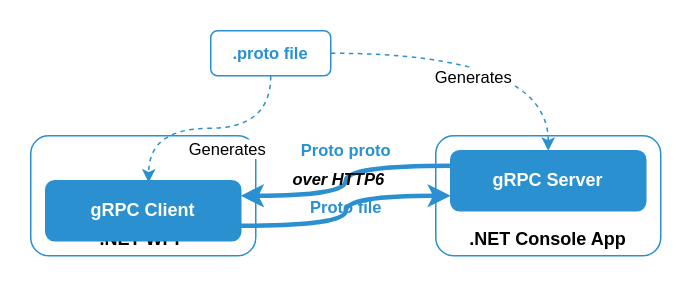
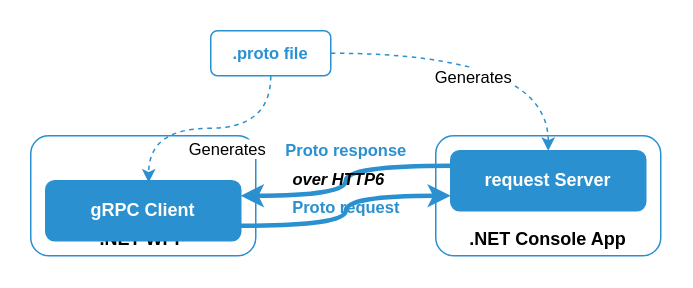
  <mxCell id="0" />
  <mxCell id="1" parent="0" />
  <mxCell id="2" value="&lt;b&gt;&lt;br&gt;&lt;br&gt;&lt;br&gt;&lt;br&gt;.NET WPF&lt;/b&gt;" style="rounded=1;whiteSpace=wrap;html=1;strokeColor=#2A90D0;" vertex="1" parent="1"><mxGeometry x="20" y="90" width="150" height="80" as="geometry" /></mxCell>
  <mxCell id="3" value="&lt;font color=&quot;#ffffff&quot;&gt;&lt;b&gt;gRPC Client&lt;/b&gt;&lt;/font&gt;" style="rounded=1;whiteSpace=wrap;html=1;strokeColor=#2A90D0;fillColor=#2A90D0;" vertex="1" parent="1"><mxGeometry x="30" y="120" width="130" height="40" as="geometry" /></mxCell>
  <mxCell id="4" value="&lt;b&gt;&lt;br&gt;&lt;br&gt;&lt;br&gt;&lt;br&gt;.NET Console App&lt;br&gt;&lt;/b&gt;" style="rounded=1;whiteSpace=wrap;html=1;strokeColor=#2A90D0;" vertex="1" parent="1"><mxGeometry x="290" y="90" width="150" height="80" as="geometry" /></mxCell>
  <mxCell id="5" style="edgeStyle=orthogonalEdgeStyle;shape=connector;curved=1;rounded=0;orthogonalLoop=1;jettySize=auto;html=1;exitX=0;exitY=0.25;exitDx=0;exitDy=0;entryX=1;entryY=0.25;entryDx=0;entryDy=0;labelBackgroundColor=default;fontFamily=Helvetica;fontSize=11;fontColor=#FFFFFF;endArrow=classic;strokeColor=#2A90D0;strokeWidth=3;" edge="1" parent="1" source="6" target="3"><mxGeometry relative="1" as="geometry" /></mxCell>
- <mxCell id="6" value="&lt;b style=&quot;color: rgb(255, 255, 255);&quot;&gt;gRPC Server&lt;/b&gt;" style="rounded=1;whiteSpace=wrap;html=1;strokeColor=#2A90D0;fillColor=#2A90D0;" vertex="1" parent="1"><mxGeometry x="300" y="100" width="130" height="40" as="geometry" /></mxCell>
+ <mxCell id="6" value="&lt;b style=&quot;color: rgb(255, 255, 255);&quot;&gt;request Server&lt;/b&gt;" style="rounded=1;whiteSpace=wrap;html=1;strokeColor=#2A90D0;fillColor=#2A90D0;" vertex="1" parent="1"><mxGeometry x="300" y="100" width="130" height="40" as="geometry" /></mxCell>
  <mxCell id="7" style="edgeStyle=orthogonalEdgeStyle;shape=connector;curved=1;rounded=0;orthogonalLoop=1;jettySize=auto;html=1;exitX=1;exitY=0.75;exitDx=0;exitDy=0;entryX=0;entryY=0.75;entryDx=0;entryDy=0;labelBackgroundColor=default;fontFamily=Helvetica;fontSize=11;fontColor=#FFFFFF;endArrow=classic;strokeColor=#2A90D0;strokeWidth=3;" edge="1" parent="1" source="3" target="6"><mxGeometry relative="1" as="geometry" /></mxCell>
- <mxCell id="8" value="&lt;b style=&quot;&quot;&gt;&lt;font color=&quot;#2a90d0&quot;&gt;Proto proto&lt;/font&gt;&lt;/b&gt;" style="text;html=1;align=center;verticalAlign=middle;resizable=0;points=[];autosize=1;strokeColor=none;fillColor=none;fontSize=11;fontFamily=Helvetica;fontColor=#FFFFFF;" vertex="1" parent="1"><mxGeometry x="180" y="85" width="100" height="30" as="geometry" /></mxCell>
- <mxCell id="9" value="&lt;b style=&quot;&quot;&gt;&lt;font color=&quot;#2a90d0&quot;&gt;Proto file&lt;/font&gt;&lt;/b&gt;" style="text;html=1;align=center;verticalAlign=middle;resizable=0;points=[];autosize=1;strokeColor=none;fillColor=none;fontSize=11;fontFamily=Helvetica;fontColor=#FFFFFF;" vertex="1" parent="1"><mxGeometry x="180" y="123" width="100" height="30" as="geometry" /></mxCell>
+ <mxCell id="8" value="&lt;b style=&quot;&quot;&gt;&lt;font color=&quot;#2a90d0&quot;&gt;Proto response&lt;/font&gt;&lt;/b&gt;" style="text;html=1;align=center;verticalAlign=middle;resizable=0;points=[];autosize=1;strokeColor=none;fillColor=none;fontSize=11;fontFamily=Helvetica;fontColor=#FFFFFF;" vertex="1" parent="1"><mxGeometry x="180" y="85" width="100" height="30" as="geometry" /></mxCell>
+ <mxCell id="9" value="&lt;b style=&quot;&quot;&gt;&lt;font color=&quot;#2a90d0&quot;&gt;Proto request&lt;/font&gt;&lt;/b&gt;" style="text;html=1;align=center;verticalAlign=middle;resizable=0;points=[];autosize=1;strokeColor=none;fillColor=none;fontSize=11;fontFamily=Helvetica;fontColor=#FFFFFF;" vertex="1" parent="1"><mxGeometry x="180" y="123" width="100" height="30" as="geometry" /></mxCell>
  <mxCell id="10" value="&lt;b&gt;&lt;font color=&quot;#000000&quot;&gt;&lt;i&gt;over HTTP6&lt;/i&gt;&lt;/font&gt;&lt;/b&gt;" style="text;html=1;align=center;verticalAlign=middle;resizable=0;points=[];autosize=1;strokeColor=none;fillColor=none;fontSize=11;fontFamily=Helvetica;fontColor=#345F60;" vertex="1" parent="1"><mxGeometry x="185" y="109" width="80" height="20" as="geometry" /></mxCell>
  <mxCell id="11" style="edgeStyle=orthogonalEdgeStyle;shape=connector;curved=1;rounded=0;orthogonalLoop=1;jettySize=auto;html=1;labelBackgroundColor=default;fontFamily=Helvetica;fontSize=11;fontColor=#000000;endArrow=classic;strokeColor=#2A90D0;strokeWidth=1;dashed=1;" edge="1" parent="1" source="15" target="6"><mxGeometry relative="1" as="geometry" /></mxCell>
  <mxCell id="12" value="Generates" style="edgeLabel;html=1;align=center;verticalAlign=middle;resizable=0;points=[];labelBackgroundColor=default;" vertex="1" connectable="0" parent="11"><mxGeometry x="-0.104" y="-15" relative="1" as="geometry"><mxPoint as="offset" /></mxGeometry></mxCell>
  <mxCell id="13" style="edgeStyle=orthogonalEdgeStyle;shape=connector;curved=1;rounded=0;orthogonalLoop=1;jettySize=auto;html=1;entryX=0.528;entryY=0.03;entryDx=0;entryDy=0;entryPerimeter=0;labelBackgroundColor=default;fontFamily=Helvetica;fontSize=11;fontColor=#000000;endArrow=classic;strokeColor=#2A90D0;strokeWidth=1;dashed=1;" edge="1" parent="1" source="15" target="3"><mxGeometry relative="1" as="geometry" /></mxCell>
  <mxCell id="14" value="Generates" style="edgeLabel;html=1;align=center;verticalAlign=middle;resizable=0;points=[];labelBackgroundColor=default;fontColor=default;" vertex="1" connectable="0" parent="13"><mxGeometry x="-0.151" y="13" relative="1" as="geometry"><mxPoint as="offset" /></mxGeometry></mxCell>
  <mxCell id="15" value="&lt;b&gt;&lt;font color=&quot;#2a90d0&quot;&gt;.proto file&lt;/font&gt;&lt;/b&gt;" style="rounded=1;whiteSpace=wrap;html=1;fontFamily=Helvetica;fontSize=11;fontColor=#000000;strokeColor=#2A90D0;fillColor=none;" vertex="1" parent="1"><mxGeometry x="140" y="20" width="80" height="30" as="geometry" /></mxCell>
